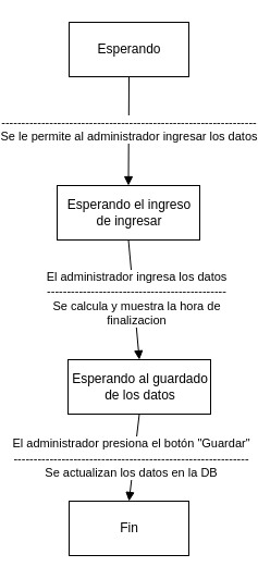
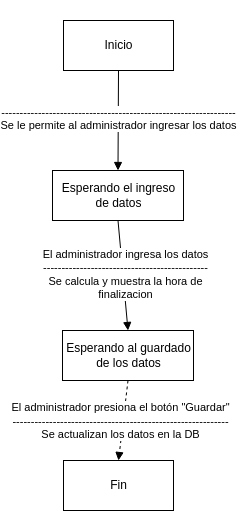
  <mxCell id="0" />
  <mxCell id="1" parent="0" />
  <mxCell id="2" value="----------------------------------------------------------------&lt;br&gt;Se le permite al administrador ingresar los datos" style="html=1;verticalAlign=bottom;endArrow=block;rounded=0;entryX=0.5;entryY=0;entryDx=0;entryDy=0;" edge="1" parent="1" target="4"><mxGeometry x="0.273" width="80" relative="1" as="geometry"><mxPoint x="86" y="70" as="sourcePoint" /><mxPoint x="85.5" y="180" as="targetPoint" /><mxPoint as="offset" /></mxGeometry></mxCell>
- <mxCell id="3" value="Esperando" style="html=1;" vertex="1" parent="1"><mxGeometry x="31" y="20" width="110" height="50" as="geometry" /></mxCell>
- <mxCell id="4" value="Esperando el ingreso&lt;br&gt;de ingresar" style="html=1;" vertex="1" parent="1"><mxGeometry x="20" y="170" width="131" height="50" as="geometry" /></mxCell>
+ <mxCell id="3" value="Inicio" style="html=1;" vertex="1" parent="1"><mxGeometry x="31" y="20" width="110" height="50" as="geometry" /></mxCell>
+ <mxCell id="4" value="Esperando el ingreso&lt;br&gt;de datos" style="html=1;" vertex="1" parent="1"><mxGeometry x="20" y="170" width="131" height="50" as="geometry" /></mxCell>
  <mxCell id="5" value="Esperando al guardado&lt;br&gt;de los datos" style="html=1;" vertex="1" parent="1"><mxGeometry x="30" y="330" width="131" height="50" as="geometry" /></mxCell>
  <mxCell id="6" value="El administrador ingresa los datos&lt;br&gt;---------------------------------------------&lt;br&gt;Se calcula y muestra la hora de&lt;br&gt;finalizacion" style="html=1;verticalAlign=bottom;endArrow=block;rounded=0;exitX=0.5;exitY=1;exitDx=0;exitDy=0;entryX=0.5;entryY=0;entryDx=0;entryDy=0;" edge="1" parent="1" source="4" target="5"><mxGeometry x="0.5" width="80" relative="1" as="geometry"><mxPoint x="72" y="450" as="sourcePoint" /><mxPoint x="152" y="450" as="targetPoint" /><mxPoint as="offset" /></mxGeometry></mxCell>
  <mxCell id="7" value="Fin" style="html=1;" vertex="1" parent="1"><mxGeometry x="31" y="460" width="110" height="50" as="geometry" /></mxCell>
- <mxCell id="8" value="El administrador presiona el botón &quot;Guardar&quot;&lt;br&gt;-----------------------------------------------------------&lt;br&gt;Se actualizan los datos en la DB" style="html=1;verticalAlign=bottom;endArrow=block;rounded=0;exitX=0.5;exitY=1;exitDx=0;exitDy=0;entryX=0.5;entryY=0;entryDx=0;entryDy=0;" edge="1" parent="1" source="5" target="7"><mxGeometry x="0.556" width="80" relative="1" as="geometry"><mxPoint x="102" y="390" as="sourcePoint" /><mxPoint x="86" y="420" as="targetPoint" /><mxPoint as="offset" /></mxGeometry></mxCell>
+ <mxCell id="8" value="El administrador presiona el botón &quot;Guardar&quot;&lt;br&gt;-----------------------------------------------------------&lt;br&gt;Se actualizan los datos en la DB" style="html=1;verticalAlign=bottom;endArrow=block;rounded=0;exitX=0.5;exitY=1;exitDx=0;exitDy=0;entryX=0.5;entryY=0;entryDx=0;entryDy=0;dashed=1;" edge="1" parent="1" source="5" target="7"><mxGeometry x="0.556" width="80" relative="1" as="geometry"><mxPoint x="102" y="390" as="sourcePoint" /><mxPoint x="86" y="420" as="targetPoint" /><mxPoint as="offset" /></mxGeometry></mxCell>
